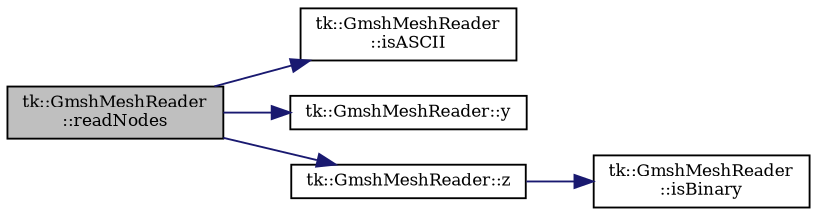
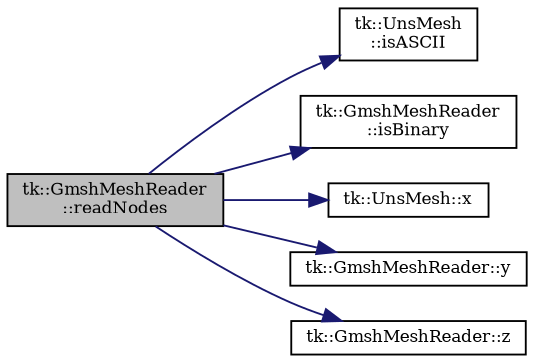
  digraph {
    fontname="DejaVu Serif"
    rankdir=LR
    node [color=black fontname="DejaVu Serif" fontsize=9 shape=record]
    edge [color=midnightblue fontname="DejaVu Serif" fontsize=9 labelfontname="sans-serif" labelfontsize=9 style=solid]
    n1 [fillcolor=grey75 fontcolor=black height=0.2 label="tk::GmshMeshReader\l::readNodes" style=filled width=0.4]
-   n2 [height=0.2 label="tk::GmshMeshReader\l::isASCII" width=0.4]
+   n2 [height=0.2 label="tk::UnsMesh\l::isASCII" width=0.4]
    n3 [height=0.2 label="tk::GmshMeshReader\l::isBinary" width=0.4]
+   n4 [height=0.2 label="tk::UnsMesh::x" width=0.4]
    n5 [height=0.2 label="tk::GmshMeshReader::y" width=0.4]
    n6 [height=0.2 label="tk::GmshMeshReader::z" width=0.4]
    n1 -> n2
-   n6 -> n3
+   n1 -> n3
+   n1 -> n4
    n1 -> n5
    n1 -> n6
  }
